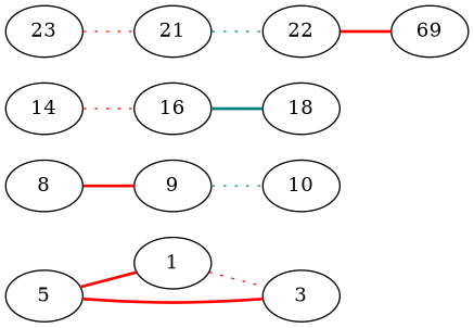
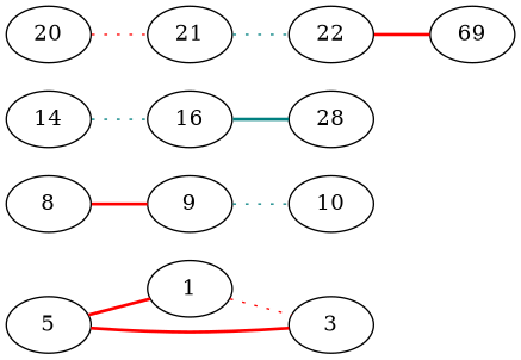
  graph {
    rankdir=LR
    edge [color=red style=bold]
    5
    1
    3
    8
    9
    10
    14
    16
-   18
-   20 [label=23]
+   18 [label=28]
+   20
    21
    22
    69
    5 -- 1
    5 -- 3
    1 -- 3 [style=dotted]
    8 -- 9
    9 -- 10 [color=teal style=dotted]
-   14 -- 16 [style=dotted]
+   14 -- 16 [color=teal style=dotted]
    16 -- 18 [color=teal]
    20 -- 21 [style=dotted]
    21 -- 22 [color=teal style=dotted]
    22 -- 69
  }
